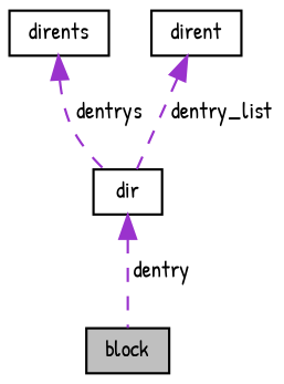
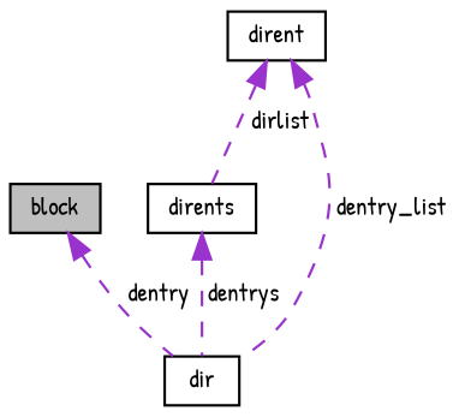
  digraph {
    fontname="Patrick Hand"
    node [color=black fillcolor=white fontname="Patrick Hand" fontsize=10 shape=record style=filled]
    edge [color=darkorchid3 dir=back fontname="Patrick Hand" fontsize=10 labelfontname=Helvetica labelfontsize=10 style=dashed]
    n1 [fillcolor=grey75 fontcolor=black height=0.2 label=block width=0.4]
    n2 [height=0.2 label=dirents width=0.4]
    n3 [height=0.2 label=dir width=0.4]
    n4 [height=0.2 label=dirent width=0.4]
    n2 -> n3 [label=" dentrys"]
-   n3 -> n1 [label=" dentry"]
+   n1 -> n3 [label=" dentry"]
+   n4 -> n2 [label=" dirlist"]
    n4 -> n3 [label=" dentry_list"]
  }
